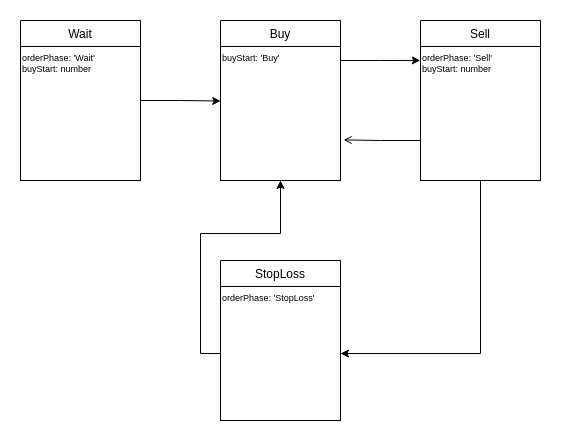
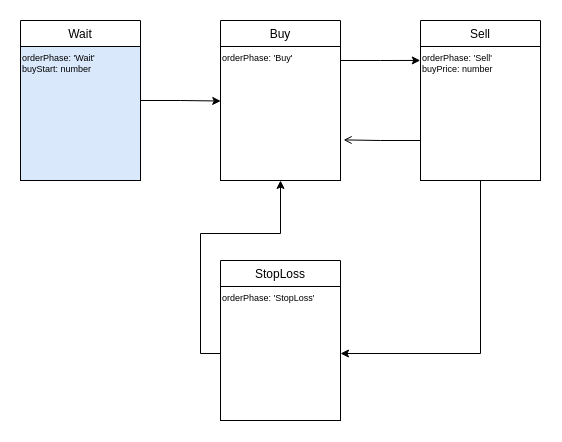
  <mxCell id="0" />
  <mxCell id="1" parent="0" />
  <mxCell id="2" style="edgeStyle=orthogonalEdgeStyle;rounded=0;orthogonalLoop=1;jettySize=auto;html=1;exitX=1;exitY=0.25;exitDx=0;exitDy=0;entryX=-0.002;entryY=0.104;entryDx=0;entryDy=0;entryPerimeter=0;" edge="1" parent="1" source="3" target="9"><mxGeometry relative="1" as="geometry" /></mxCell>
  <mxCell id="3" value="Buy" style="swimlane;fontStyle=0;childLayout=stackLayout;horizontal=1;startSize=26;fillColor=none;horizontalStack=0;resizeParent=1;resizeParentMax=0;resizeLast=0;collapsible=1;marginBottom=0;" parent="1" vertex="1"><mxGeometry x="220" y="20" width="120" height="160" as="geometry"><mxRectangle x="350" y="500" width="90" height="26" as="alternateBounds" /></mxGeometry></mxCell>
- <mxCell id="4" value="buyStart: 'Buy'" style="rounded=0;whiteSpace=wrap;html=1;align=left;verticalAlign=top;fontSize=9;" parent="3" vertex="1"><mxGeometry y="26" width="120" height="134" as="geometry" /></mxCell>
+ <mxCell id="4" value="orderPhase: 'Buy'" style="rounded=0;whiteSpace=wrap;html=1;align=left;verticalAlign=top;fontSize=9;" parent="3" vertex="1"><mxGeometry y="26" width="120" height="134" as="geometry" /></mxCell>
  <mxCell id="5" value="StopLoss" style="swimlane;fontStyle=0;childLayout=stackLayout;horizontal=1;startSize=26;fillColor=none;horizontalStack=0;resizeParent=1;resizeParentMax=0;resizeLast=0;collapsible=1;marginBottom=0;" parent="1" vertex="1"><mxGeometry x="220" y="260" width="120" height="160" as="geometry"><mxRectangle x="350" y="500" width="90" height="26" as="alternateBounds" /></mxGeometry></mxCell>
  <mxCell id="6" value="&lt;span&gt;orderPhase: 'StopLoss'&lt;br&gt;&lt;br&gt;&lt;/span&gt;" style="rounded=0;whiteSpace=wrap;html=1;align=left;verticalAlign=top;fontSize=9;" parent="5" vertex="1"><mxGeometry y="26" width="120" height="134" as="geometry" /></mxCell>
  <mxCell id="7" style="edgeStyle=orthogonalEdgeStyle;rounded=0;orthogonalLoop=1;jettySize=auto;html=1;exitX=0;exitY=0.75;exitDx=0;exitDy=0;entryX=1.026;entryY=0.697;entryDx=0;entryDy=0;entryPerimeter=0;endArrow=open;" edge="1" parent="1" source="8" target="4"><mxGeometry relative="1" as="geometry" /></mxCell>
  <mxCell id="8" value="Sell" style="swimlane;fontStyle=0;childLayout=stackLayout;horizontal=1;startSize=26;fillColor=none;horizontalStack=0;resizeParent=1;resizeParentMax=0;resizeLast=0;collapsible=1;marginBottom=0;" vertex="1" parent="1"><mxGeometry x="420" y="20" width="120" height="160" as="geometry"><mxRectangle x="350" y="500" width="90" height="26" as="alternateBounds" /></mxGeometry></mxCell>
- <mxCell id="9" value="&lt;span&gt;orderPhase: 'Sell'&lt;br&gt;buyStart: number&lt;br&gt;&lt;/span&gt;" style="rounded=0;whiteSpace=wrap;html=1;align=left;verticalAlign=top;fontSize=9;" vertex="1" parent="8"><mxGeometry y="26" width="120" height="134" as="geometry" /></mxCell>
+ <mxCell id="9" value="&lt;span&gt;orderPhase: 'Sell'&lt;br&gt;buyPrice: number&lt;br&gt;&lt;/span&gt;" style="rounded=0;whiteSpace=wrap;html=1;align=left;verticalAlign=top;fontSize=9;" vertex="1" parent="8"><mxGeometry y="26" width="120" height="134" as="geometry" /></mxCell>
  <mxCell id="10" style="edgeStyle=orthogonalEdgeStyle;rounded=0;orthogonalLoop=1;jettySize=auto;html=1;exitX=1;exitY=0.5;exitDx=0;exitDy=0;entryX=0.002;entryY=0.407;entryDx=0;entryDy=0;entryPerimeter=0;" edge="1" parent="1" source="11" target="4"><mxGeometry relative="1" as="geometry" /></mxCell>
  <mxCell id="11" value="Wait" style="swimlane;fontStyle=0;childLayout=stackLayout;horizontal=1;startSize=26;fillColor=none;horizontalStack=0;resizeParent=1;resizeParentMax=0;resizeLast=0;collapsible=1;marginBottom=0;" vertex="1" parent="1"><mxGeometry x="20" y="20" width="120" height="160" as="geometry"><mxRectangle x="350" y="500" width="90" height="26" as="alternateBounds" /></mxGeometry></mxCell>
- <mxCell id="12" value="&lt;span&gt;orderPhase: 'Wait'&lt;br&gt;buyStart: number&lt;br&gt;&lt;/span&gt;" style="rounded=0;whiteSpace=wrap;html=1;align=left;verticalAlign=top;fontSize=9;" vertex="1" parent="11"><mxGeometry y="26" width="120" height="134" as="geometry" /></mxCell>
+ <mxCell id="12" value="&lt;span&gt;orderPhase: 'Wait'&lt;br&gt;buyStart: number&lt;br&gt;&lt;/span&gt;" style="rounded=0;whiteSpace=wrap;html=1;align=left;verticalAlign=top;fontSize=9;fillColor=#dae8fc;" vertex="1" parent="11"><mxGeometry y="26" width="120" height="134" as="geometry" /></mxCell>
  <mxCell id="13" style="edgeStyle=orthogonalEdgeStyle;rounded=0;orthogonalLoop=1;jettySize=auto;html=1;exitX=0.5;exitY=1;exitDx=0;exitDy=0;entryX=1;entryY=0.5;entryDx=0;entryDy=0;" edge="1" parent="1" source="9" target="6"><mxGeometry relative="1" as="geometry" /></mxCell>
  <mxCell id="14" style="edgeStyle=orthogonalEdgeStyle;rounded=0;orthogonalLoop=1;jettySize=auto;html=1;exitX=0;exitY=0.5;exitDx=0;exitDy=0;" edge="1" parent="1" source="6" target="4"><mxGeometry relative="1" as="geometry" /></mxCell>
